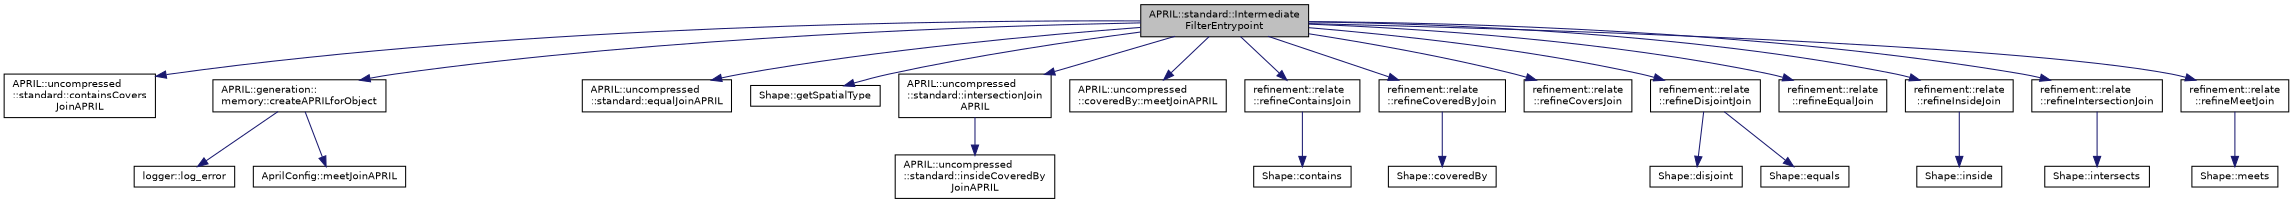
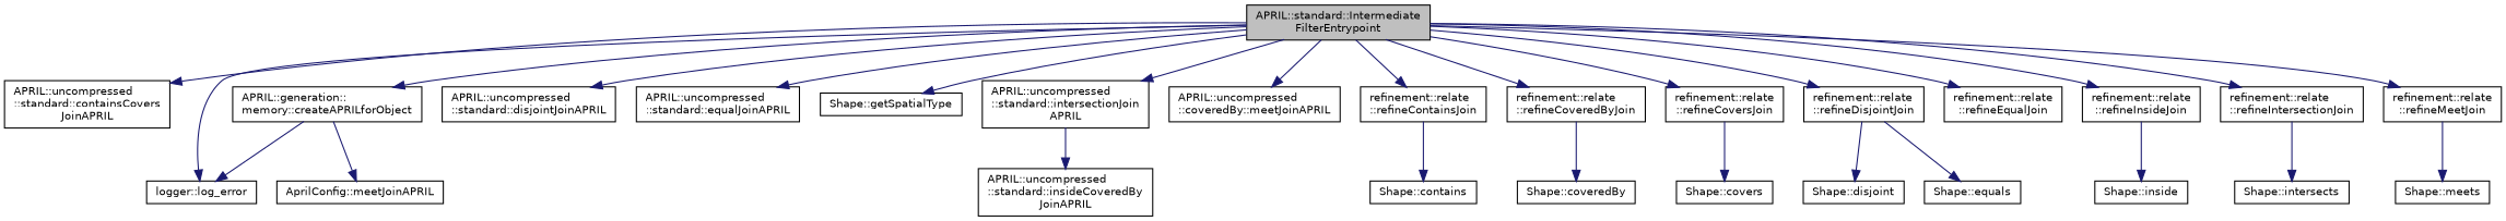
  digraph {
    rankdir=TB
    node [color=black fontname=Helvetica fontsize=10 shape=record]
    edge [color=midnightblue fontname=Helvetica fontsize=10 labelfontname=Helvetica labelfontsize=10 style=solid]
    n1 [fillcolor=grey75 fontcolor=black height=0.2 label="APRIL::standard::Intermediate\lFilterEntrypoint" style=filled width=0.4]
    n2 [height=0.2 label="APRIL::uncompressed\l::standard::containsCovers\lJoinAPRIL" width=0.4]
    n3 [height=0.2 label="APRIL::generation::\lmemory::createAPRILforObject" width=0.4]
    n4 [height=0.2 label="logger::log_error" width=0.4]
+   n5 [height=0.2 label="APRIL::uncompressed\l::standard::disjointJoinAPRIL" width=0.4]
    n6 [height=0.2 label="APRIL::uncompressed\l::standard::equalJoinAPRIL" width=0.4]
    n7 [height=0.2 label="Shape::getSpatialType" width=0.4]
    n8 [height=0.2 label="APRIL::uncompressed\l::standard::intersectionJoin\lAPRIL" width=0.4]
    n9 [height=0.2 label="APRIL::uncompressed\l::coveredBy::meetJoinAPRIL" width=0.4]
    n10 [height=0.2 label="refinement::relate\l::refineContainsJoin" width=0.4]
    n11 [height=0.2 label="refinement::relate\l::refineCoveredByJoin" width=0.4]
    n12 [height=0.2 label="refinement::relate\l::refineCoversJoin" width=0.4]
    n13 [height=0.2 label="refinement::relate\l::refineDisjointJoin" width=0.4]
    n14 [height=0.2 label="refinement::relate\l::refineEqualJoin" width=0.4]
    n15 [height=0.2 label="refinement::relate\l::refineInsideJoin" width=0.4]
    n16 [height=0.2 label="refinement::relate\l::refineIntersectionJoin" width=0.4]
    n17 [height=0.2 label="refinement::relate\l::refineMeetJoin" width=0.4]
    n18 [height=0.2 label="AprilConfig::meetJoinAPRIL" width=0.4]
    n19 [height=0.2 label="APRIL::uncompressed\l::standard::insideCoveredBy\lJoinAPRIL" width=0.4]
    n20 [height=0.2 label="Shape::contains" width=0.4]
    n21 [height=0.2 label="Shape::coveredBy" width=0.4]
+   n22 [height=0.2 label="Shape::covers" width=0.4]
    n23 [height=0.2 label="Shape::disjoint" width=0.4]
    n24 [height=0.2 label="Shape::equals" width=0.4]
    n25 [height=0.2 label="Shape::inside" width=0.4]
    n26 [height=0.2 label="Shape::intersects" width=0.4]
    n27 [height=0.2 label="Shape::meets" width=0.4]
    n1 -> n2
    n1 -> n3
+   n1 -> n4
+   n1 -> n5
    n1 -> n6
    n1 -> n7
    n1 -> n8
    n1 -> n9
    n1 -> n10
    n1 -> n11
    n1 -> n12
    n1 -> n13
    n1 -> n14
    n1 -> n15
    n1 -> n16
    n1 -> n17
    n3 -> n4
    n3 -> n18
    n8 -> n19
    n10 -> n20
    n11 -> n21
+   n12 -> n22
    n13 -> n23
    n13 -> n24
    n15 -> n25
    n16 -> n26
    n17 -> n27
  }
